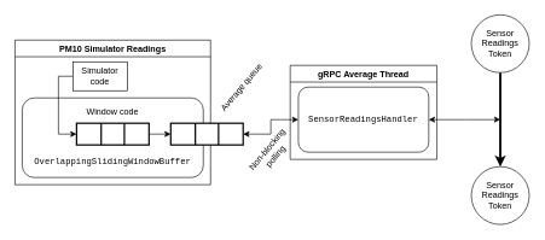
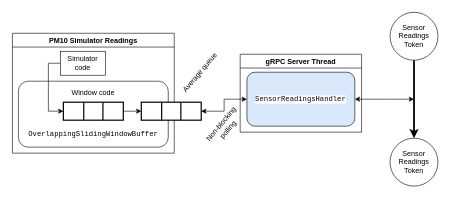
  <mxCell id="0" />
  <mxCell id="1" parent="0" />
  <mxCell id="2" value="PM10 Simulator Readings" style="swimlane;" vertex="1" parent="1"><mxGeometry x="20" y="55" width="270" height="200" as="geometry" /></mxCell>
  <mxCell id="3" value="&lt;pre&gt;&lt;font face=&quot;Courier New&quot;&gt;&lt;span style=&quot;background-color: rgb(255 , 255 , 255)&quot;&gt;OverlappingSlidingWindowBuffer&lt;/span&gt;&lt;/font&gt;&lt;/pre&gt;" style="rounded=1;whiteSpace=wrap;html=1;verticalAlign=bottom;" vertex="1" parent="2"><mxGeometry x="10" y="80" width="250" height="110" as="geometry" /></mxCell>
  <mxCell id="4" value="" style="strokeWidth=2;html=1;shape=mxgraph.lean_mapping.buffer_or_safety_stock;rotation=90;direction=west;" vertex="1" parent="2"><mxGeometry x="120" y="80" width="30" height="100" as="geometry" /></mxCell>
  <mxCell id="5" style="edgeStyle=orthogonalEdgeStyle;rounded=0;orthogonalLoop=1;jettySize=auto;html=1;exitX=0;exitY=0.5;exitDx=0;exitDy=0;entryX=0.5;entryY=0;entryDx=0;entryDy=0;" edge="1" parent="2" source="6" target="4"><mxGeometry relative="1" as="geometry" /></mxCell>
  <mxCell id="6" value="Simulator code" style="rounded=0;whiteSpace=wrap;html=1;" vertex="1" parent="2"><mxGeometry x="80" y="30" width="75" height="40" as="geometry" /></mxCell>
  <mxCell id="7" value="Window code" style="text;html=1;strokeColor=none;fillColor=none;align=center;verticalAlign=middle;whiteSpace=wrap;rounded=0;" vertex="1" parent="2"><mxGeometry x="95" y="90" width="80" height="20" as="geometry" /></mxCell>
  <mxCell id="8" value="" style="strokeWidth=2;html=1;shape=mxgraph.lean_mapping.buffer_or_safety_stock;rotation=90;direction=west;" vertex="1" parent="1"><mxGeometry x="270" y="135" width="30" height="100" as="geometry" /></mxCell>
  <mxCell id="9" style="edgeStyle=orthogonalEdgeStyle;rounded=0;orthogonalLoop=1;jettySize=auto;html=1;exitX=0.5;exitY=1;exitDx=0;exitDy=0;entryX=0.5;entryY=0;entryDx=0;entryDy=0;" edge="1" parent="1" source="4" target="8"><mxGeometry relative="1" as="geometry" /></mxCell>
  <mxCell id="10" value="Average queue" style="text;html=1;strokeColor=none;fillColor=none;align=center;verticalAlign=middle;whiteSpace=wrap;rounded=0;rotation=310;" vertex="1" parent="1"><mxGeometry x="287.5" y="110.67" width="90" height="20" as="geometry" /></mxCell>
- <mxCell id="11" value="gRPC Average Thread" style="swimlane;" vertex="1" parent="1"><mxGeometry x="400" y="90" width="202.5" height="130" as="geometry" /></mxCell>
- <mxCell id="12" value="&lt;pre&gt;&lt;font face=&quot;Courier New&quot;&gt;&lt;span style=&quot;background-color: rgb(255 , 255 , 255)&quot;&gt;SensorReadingsHandler&lt;/span&gt;&lt;/font&gt;&lt;/pre&gt;" style="rounded=1;whiteSpace=wrap;html=1;verticalAlign=middle;" vertex="1" parent="11"><mxGeometry x="11.25" y="30" width="180" height="90" as="geometry" /></mxCell>
+ <mxCell id="11" value="gRPC Server Thread" style="swimlane;" vertex="1" parent="1"><mxGeometry x="400" y="90" width="202.5" height="130" as="geometry" /></mxCell>
+ <mxCell id="12" value="&lt;pre&gt;&lt;font face=&quot;Courier New&quot;&gt;&lt;span style=&quot;background-color: rgb(255 , 255 , 255)&quot;&gt;SensorReadingsHandler&lt;/span&gt;&lt;/font&gt;&lt;/pre&gt;" style="rounded=1;whiteSpace=wrap;html=1;verticalAlign=middle;fillColor=#dae8fc;" vertex="1" parent="11"><mxGeometry x="11.25" y="30" width="180" height="90" as="geometry" /></mxCell>
  <mxCell id="13" style="edgeStyle=orthogonalEdgeStyle;rounded=0;orthogonalLoop=1;jettySize=auto;html=1;exitX=0.5;exitY=1;exitDx=0;exitDy=0;entryX=0.5;entryY=0;entryDx=0;entryDy=0;startArrow=none;startFill=0;fillColor=#000000;strokeWidth=3;" edge="1" parent="1" source="14" target="15"><mxGeometry relative="1" as="geometry" /></mxCell>
  <mxCell id="14" value="&lt;div&gt;Sensor&lt;/div&gt;&lt;div&gt;Readings&lt;br&gt;Token&lt;br&gt;&lt;/div&gt;" style="ellipse;whiteSpace=wrap;html=1;aspect=fixed;" vertex="1" parent="1"><mxGeometry x="650" y="20" width="80" height="80" as="geometry" /></mxCell>
  <mxCell id="15" value="&lt;div&gt;Sensor&lt;/div&gt;&lt;div&gt;Readings&lt;br&gt;Token&lt;br&gt;&lt;/div&gt;" style="ellipse;whiteSpace=wrap;html=1;aspect=fixed;" vertex="1" parent="1"><mxGeometry x="650" y="230" width="80" height="80" as="geometry" /></mxCell>
  <mxCell id="16" style="edgeStyle=orthogonalEdgeStyle;rounded=0;orthogonalLoop=1;jettySize=auto;html=1;exitX=0;exitY=0.5;exitDx=0;exitDy=0;entryX=0.5;entryY=1;entryDx=0;entryDy=0;startArrow=classic;startFill=1;" edge="1" parent="1" source="12" target="8"><mxGeometry relative="1" as="geometry" /></mxCell>
  <mxCell id="17" value="&lt;div&gt;Non-blocking&lt;/div&gt;&lt;div&gt;polling&lt;br&gt;&lt;/div&gt;" style="text;html=1;strokeColor=none;fillColor=none;align=center;verticalAlign=middle;whiteSpace=wrap;rounded=0;rotation=310;" vertex="1" parent="1"><mxGeometry x="334" y="201" width="80" height="20" as="geometry" /></mxCell>
  <mxCell id="18" style="edgeStyle=orthogonalEdgeStyle;rounded=0;orthogonalLoop=1;jettySize=auto;html=1;exitX=1;exitY=0.5;exitDx=0;exitDy=0;startArrow=classic;startFill=1;strokeColor=#000000;strokeWidth=1;fillColor=#000000;" edge="1" parent="1" source="12"><mxGeometry relative="1" as="geometry"><mxPoint x="690" y="165" as="targetPoint" /></mxGeometry></mxCell>
